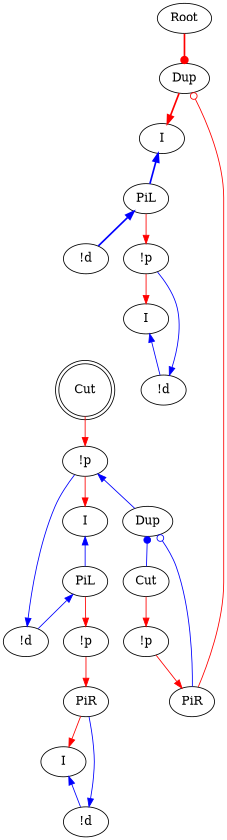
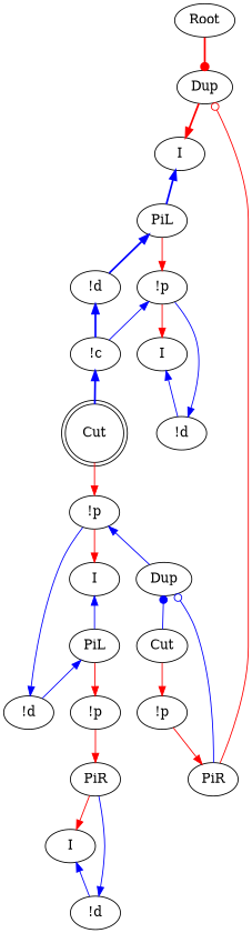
  digraph {
    edge [color=blue dir=back]
    n1 [label=Root]
    n2 [label=Dup]
    n3 [label=PiL]
    n4 [label="!d"]
    n5 [label="!p"]
+   n6 [label="!c"]
    n7 [label=Cut shape=doublecircle]
    n8 [label=I]
    n9 [label="!d"]
    n10 [label="!p"]
    n11 [label=I]
    n12 [label=Dup]
    n13 [label=PiL]
    n14 [label="!d"]
    n15 [label="!p"]
    n16 [label=PiR]
    n17 [label=I]
    n18 [label="!d"]
    n19 [label=I]
    n20 [label="!p"]
    n21 [label=PiR]
    n22 [label=Cut]
    n1 -> n2 [arrowhead=dot color=red penwidth=2 dir=""]
    n2 -> n19 [color=red penwidth=2 dir=""]
    n3 -> n4 [penwidth=2]
    n3 -> n5 [color=red dir=""]
+   n4 -> n6 [penwidth=2]
+   n5 -> n6
    n5 -> n8 [color=red dir=""]
+   n6 -> n7 [penwidth=2]
    n7 -> n10 [color=red dir=""]
    n8 -> n9
    n9 -> n5
    n10 -> n11 [color=red dir=""]
    n10 -> n12
    n11 -> n13
    n12 -> n21 [arrowtail=odot]
    n12 -> n22 [arrowtail=dot]
    n13 -> n14
    n13 -> n15 [color=red dir=""]
    n14 -> n10
    n15 -> n16 [color=red dir=""]
    n16 -> n17 [color=red dir=""]
    n17 -> n18
    n18 -> n16
    n19 -> n3 [penwidth=2]
    n20 -> n21 [color=red dir=""]
    n21 -> n2 [arrowhead=odot color=red dir=""]
    n22 -> n20 [color=red dir=""]
  }
